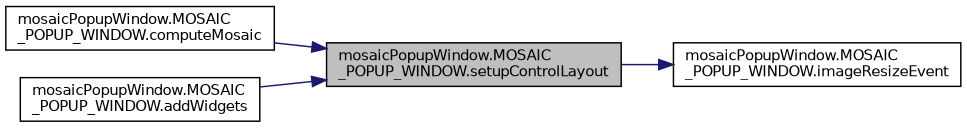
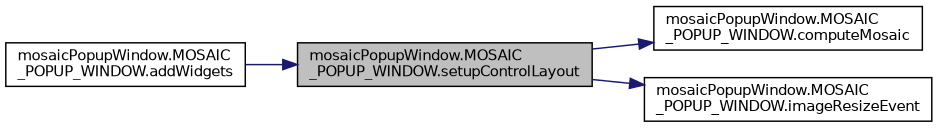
  digraph {
    rankdir=LR
    node [color=black fillcolor=white fontname=Helvetica fontsize=10 shape=record style=filled]
    edge [color=midnightblue fontname=Helvetica fontsize=10 labelfontname=Helvetica labelfontsize=10 style=solid]
    n1 [fillcolor=grey75 fontcolor=black height=0.2 label="mosaicPopupWindow.MOSAIC\l_POPUP_WINDOW.setupControlLayout" width=0.4]
    n2 [height=0.2 label="mosaicPopupWindow.MOSAIC\l_POPUP_WINDOW.computeMosaic" width=0.4]
    n3 [height=0.2 label="mosaicPopupWindow.MOSAIC\l_POPUP_WINDOW.imageResizeEvent" width=0.4]
    n4 [height=0.2 label="mosaicPopupWindow.MOSAIC\l_POPUP_WINDOW.addWidgets" width=0.4]
-   n2 -> n1
+   n1 -> n2
    n1 -> n3
    n4 -> n1
  }
